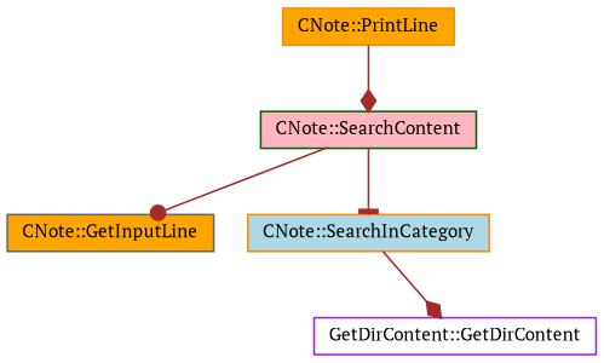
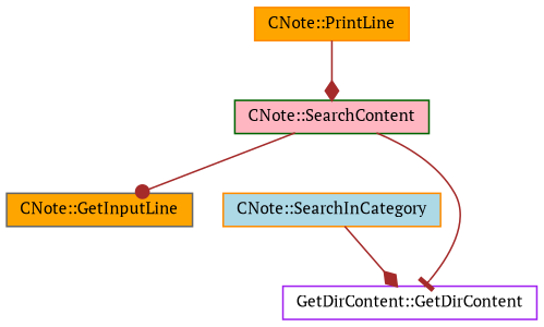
  digraph {
    fontname="PT Serif"
    rankdir=TB
    node [color=darkorange fillcolor=orange fontname="PT Serif" fontsize=10 shape=record style=filled]
    edge [arrowhead=diamond color=brown fontname="PT Serif" fontsize=10 labelfontname=Helvetica labelfontsize=10 style=solid]
    n1 [color=darkgreen fillcolor=lightpink fontcolor=black height=0.2 label="CNote::SearchContent" width=0.4]
    n2 [color=gray40 height=0.2 label="CNote::GetInputLine" width=0.4]
    n3 [fillcolor=lightblue height=0.2 label="CNote::SearchInCategory" width=0.4]
    n4 [height=0.2 label="CNote::PrintLine" width=0.4]
    n5 [color=purple fillcolor=white height=0.2 label="GetDirContent::GetDirContent" width=0.4]
    n1 -> n2 [arrowhead=dot]
-   n1 -> n3 [arrowhead=tee]
+   n1 -> n5 [arrowhead=tee]
    n3 -> n5
    n4 -> n1
  }
